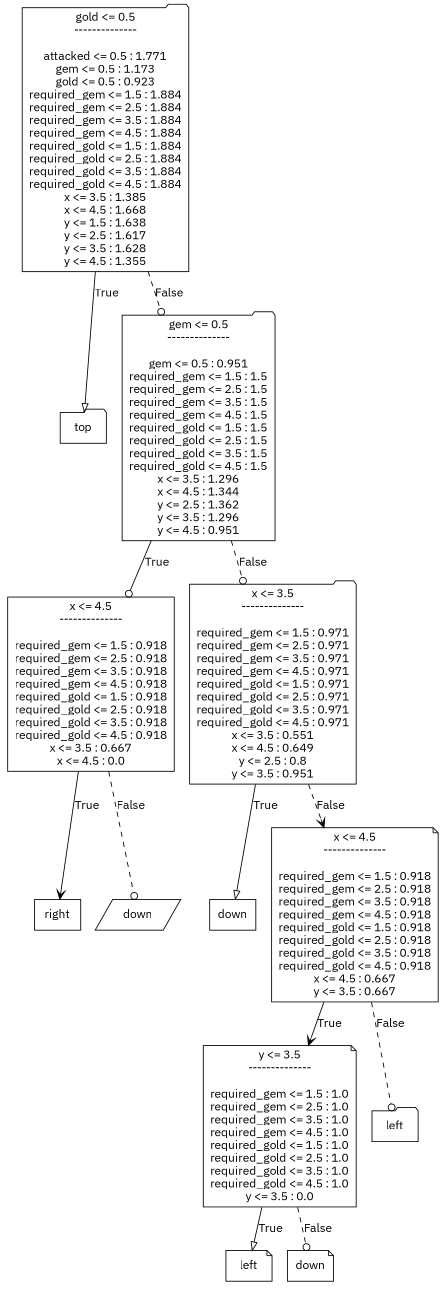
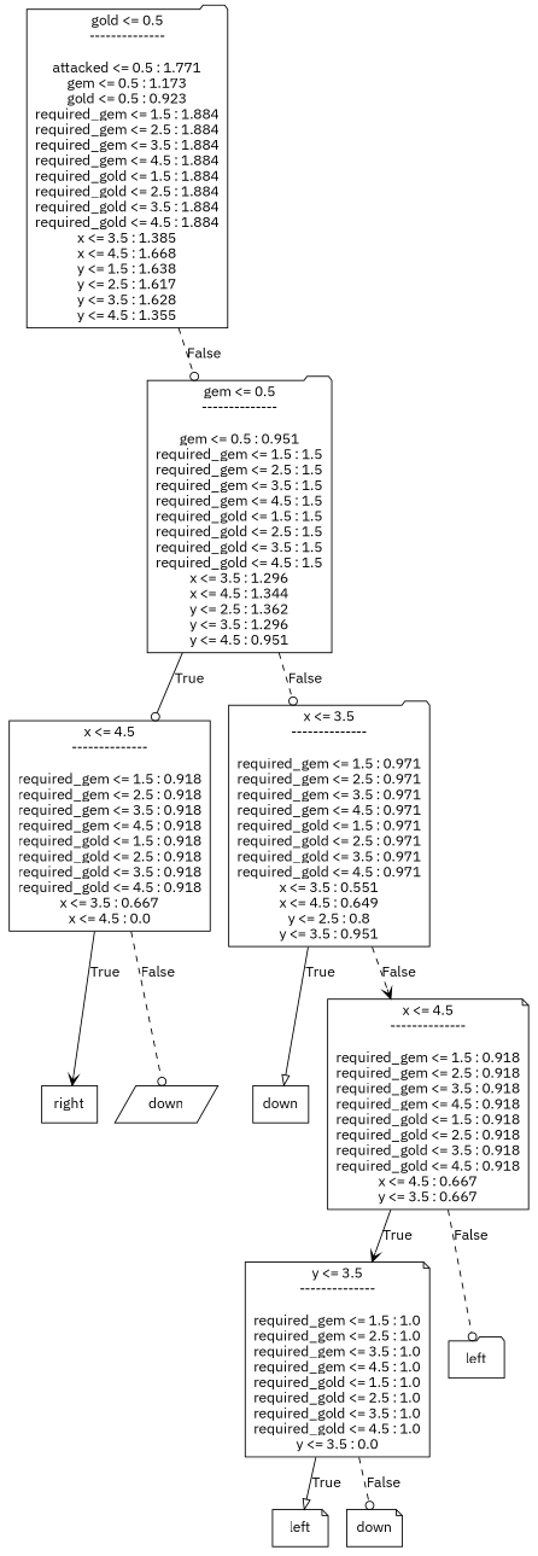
  digraph {
    fontname="IBM Plex Sans"
    node [shape=folder fontname="IBM Plex Sans"]
    edge [arrowhead=odot fontname="IBM Plex Sans"]
    n1 [label="gold <= 0.5\n--------------\n\nattacked <= 0.5 : 1.771\ngem <= 0.5 : 1.173\ngold <= 0.5 : 0.923\nrequired_gem <= 1.5 : 1.884\nrequired_gem <= 2.5 : 1.884\nrequired_gem <= 3.5 : 1.884\nrequired_gem <= 4.5 : 1.884\nrequired_gold <= 1.5 : 1.884\nrequired_gold <= 2.5 : 1.884\nrequired_gold <= 3.5 : 1.884\nrequired_gold <= 4.5 : 1.884\nx <= 3.5 : 1.385\nx <= 4.5 : 1.668\ny <= 1.5 : 1.638\ny <= 2.5 : 1.617\ny <= 3.5 : 1.628\ny <= 4.5 : 1.355"]
-   n2 [label=top]
    n3 [label="gem <= 0.5\n--------------\n\ngem <= 0.5 : 0.951\nrequired_gem <= 1.5 : 1.5\nrequired_gem <= 2.5 : 1.5\nrequired_gem <= 3.5 : 1.5\nrequired_gem <= 4.5 : 1.5\nrequired_gold <= 1.5 : 1.5\nrequired_gold <= 2.5 : 1.5\nrequired_gold <= 3.5 : 1.5\nrequired_gold <= 4.5 : 1.5\nx <= 3.5 : 1.296\nx <= 4.5 : 1.344\ny <= 2.5 : 1.362\ny <= 3.5 : 1.296\ny <= 4.5 : 0.951"]
    n4 [label="x <= 4.5\n--------------\n\nrequired_gem <= 1.5 : 0.918\nrequired_gem <= 2.5 : 0.918\nrequired_gem <= 3.5 : 0.918\nrequired_gem <= 4.5 : 0.918\nrequired_gold <= 1.5 : 0.918\nrequired_gold <= 2.5 : 0.918\nrequired_gold <= 3.5 : 0.918\nrequired_gold <= 4.5 : 0.918\nx <= 3.5 : 0.667\nx <= 4.5 : 0.0" shape=box]
    n5 [label="x <= 3.5\n--------------\n\nrequired_gem <= 1.5 : 0.971\nrequired_gem <= 2.5 : 0.971\nrequired_gem <= 3.5 : 0.971\nrequired_gem <= 4.5 : 0.971\nrequired_gold <= 1.5 : 0.971\nrequired_gold <= 2.5 : 0.971\nrequired_gold <= 3.5 : 0.971\nrequired_gold <= 4.5 : 0.971\nx <= 3.5 : 0.551\nx <= 4.5 : 0.649\ny <= 2.5 : 0.8\ny <= 3.5 : 0.951"]
    n6 [label=right shape=box]
    n7 [label=down shape=parallelogram]
    n8 [label=down shape=box]
    n9 [label="x <= 4.5\n--------------\n\nrequired_gem <= 1.5 : 0.918\nrequired_gem <= 2.5 : 0.918\nrequired_gem <= 3.5 : 0.918\nrequired_gem <= 4.5 : 0.918\nrequired_gold <= 1.5 : 0.918\nrequired_gold <= 2.5 : 0.918\nrequired_gold <= 3.5 : 0.918\nrequired_gold <= 4.5 : 0.918\nx <= 4.5 : 0.667\ny <= 3.5 : 0.667" shape=note]
    n10 [label="y <= 3.5\n--------------\n\nrequired_gem <= 1.5 : 1.0\nrequired_gem <= 2.5 : 1.0\nrequired_gem <= 3.5 : 1.0\nrequired_gem <= 4.5 : 1.0\nrequired_gold <= 1.5 : 1.0\nrequired_gold <= 2.5 : 1.0\nrequired_gold <= 3.5 : 1.0\nrequired_gold <= 4.5 : 1.0\ny <= 3.5 : 0.0" shape=note]
    n11 [label=left]
    n12 [label=left shape=note]
    n13 [label=down shape=note]
-   n1 -> n2 [label=True arrowhead=onormal]
    n1 -> n3 [label=False style=dashed]
    n3 -> n4 [label=True]
    n3 -> n5 [label=False style=dashed]
    n4 -> n6 [label=True arrowhead=vee]
    n4 -> n7 [label=False style=dashed]
    n5 -> n8 [label=True arrowhead=onormal]
    n5 -> n9 [label=False style=dashed arrowhead=vee]
    n9 -> n10 [label=True arrowhead=vee]
    n9 -> n11 [label=False style=dashed]
    n10 -> n12 [label=True arrowhead=onormal]
    n10 -> n13 [label=False style=dashed]
  }
